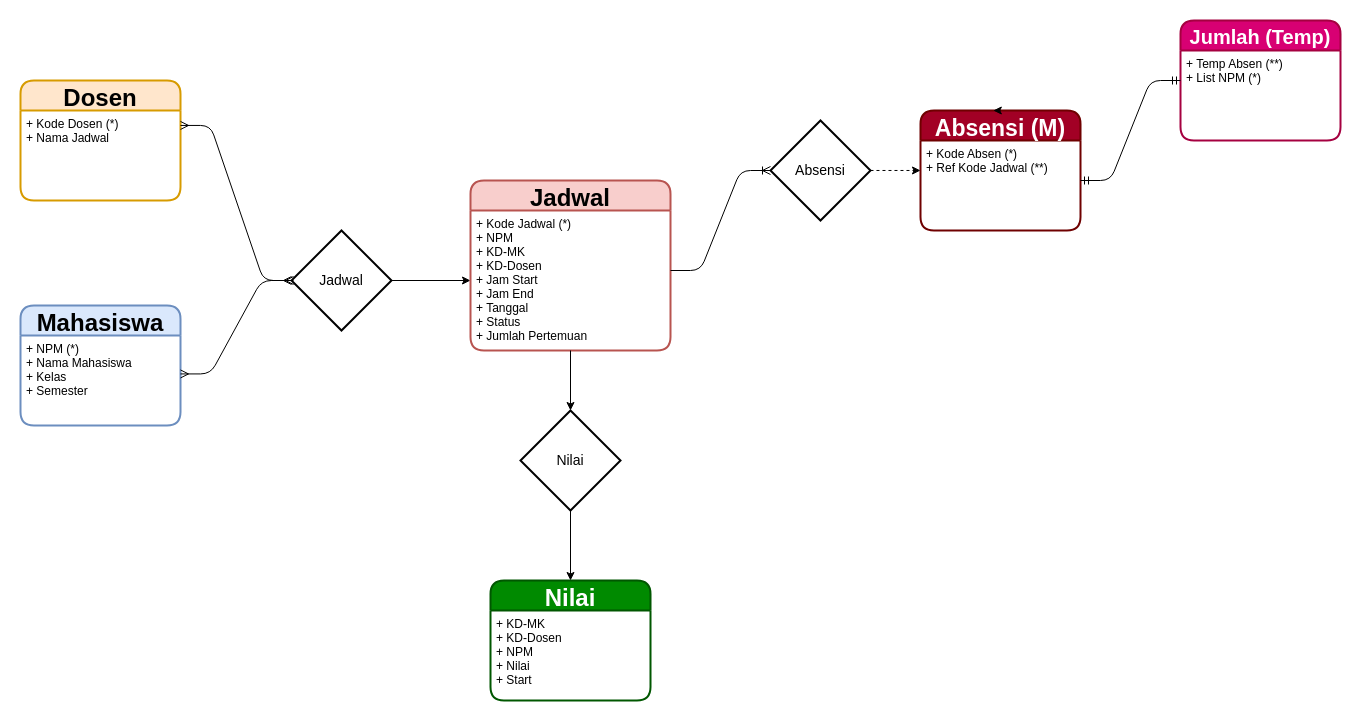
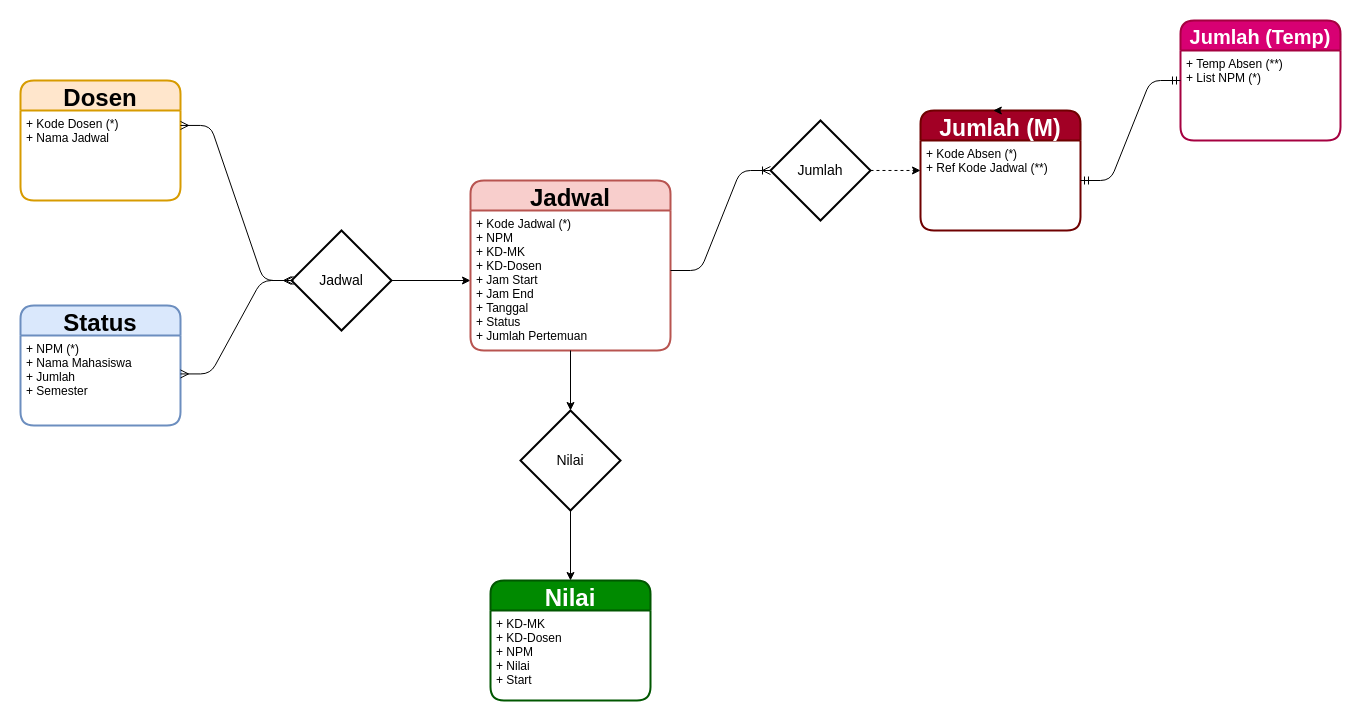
  <mxCell id="0" />
  <mxCell id="1" parent="0" />
- <mxCell id="2" value="Mahasiswa" style="swimlane;childLayout=stackLayout;horizontal=1;startSize=30;horizontalStack=0;fillColor=#dae8fc;rounded=1;fontSize=24;fontStyle=1;strokeWidth=2;resizeParent=0;resizeLast=1;shadow=0;dashed=0;align=center;strokeColor=#6c8ebf;" vertex="1" parent="1"><mxGeometry x="20" y="305" width="160" height="120" as="geometry" /></mxCell>
- <mxCell id="3" value="+ NPM (*)&#10;+ Nama Mahasiswa&#10;+ Kelas&#10;+ Semester" style="align=left;strokeColor=none;fillColor=none;spacingLeft=4;fontSize=12;verticalAlign=top;resizable=0;rotatable=0;part=1;" vertex="1" parent="2"><mxGeometry y="30" width="160" height="90" as="geometry" /></mxCell>
+ <mxCell id="2" value="Status" style="swimlane;childLayout=stackLayout;horizontal=1;startSize=30;horizontalStack=0;fillColor=#dae8fc;rounded=1;fontSize=24;fontStyle=1;strokeWidth=2;resizeParent=0;resizeLast=1;shadow=0;dashed=0;align=center;strokeColor=#6c8ebf;" vertex="1" parent="1"><mxGeometry x="20" y="305" width="160" height="120" as="geometry" /></mxCell>
+ <mxCell id="3" value="+ NPM (*)&#10;+ Nama Mahasiswa&#10;+ Jumlah&#10;+ Semester" style="align=left;strokeColor=none;fillColor=none;spacingLeft=4;fontSize=12;verticalAlign=top;resizable=0;rotatable=0;part=1;" vertex="1" parent="2"><mxGeometry y="30" width="160" height="90" as="geometry" /></mxCell>
  <mxCell id="4" value="" style="edgeStyle=orthogonalEdgeStyle;rounded=0;orthogonalLoop=1;jettySize=auto;html=1;fontSize=20;" edge="1" parent="1" source="5" target="7"><mxGeometry relative="1" as="geometry" /></mxCell>
  <mxCell id="5" value="Jadwal" style="shape=rhombus;strokeWidth=2;fontSize=17;perimeter=rhombusPerimeter;whiteSpace=wrap;html=1;align=center;fontSize=14;" vertex="1" parent="1"><mxGeometry x="291" y="230" width="100" height="100" as="geometry" /></mxCell>
  <mxCell id="6" value="Jadwal" style="swimlane;childLayout=stackLayout;horizontal=1;startSize=30;horizontalStack=0;fillColor=#f8cecc;rounded=1;fontSize=24;fontStyle=1;strokeWidth=2;resizeParent=0;resizeLast=1;shadow=0;dashed=0;align=center;strokeColor=#b85450;" vertex="1" parent="1"><mxGeometry x="470" y="180" width="200" height="170" as="geometry" /></mxCell>
  <mxCell id="7" value="+ Kode Jadwal (*)&#10;+ NPM&#10;+ KD-MK&#10;+ KD-Dosen&#10;+ Jam Start&#10;+ Jam End&#10;+ Tanggal&#10;+ Status&#10;+ Jumlah Pertemuan" style="align=left;strokeColor=none;fillColor=none;spacingLeft=4;fontSize=12;verticalAlign=top;resizable=0;rotatable=0;part=1;" vertex="1" parent="6"><mxGeometry y="30" width="200" height="140" as="geometry" /></mxCell>
- <mxCell id="8" value="Absensi (M)" style="swimlane;childLayout=stackLayout;horizontal=1;startSize=30;horizontalStack=0;fillColor=#a20025;rounded=1;fontSize=23;fontStyle=1;strokeWidth=2;resizeParent=0;resizeLast=1;shadow=0;dashed=0;align=center;strokeColor=#6F0000;fontColor=#ffffff;" vertex="1" parent="1"><mxGeometry x="920" y="110" width="160" height="120" as="geometry" /></mxCell>
+ <mxCell id="8" value="Jumlah (M)" style="swimlane;childLayout=stackLayout;horizontal=1;startSize=30;horizontalStack=0;fillColor=#a20025;rounded=1;fontSize=23;fontStyle=1;strokeWidth=2;resizeParent=0;resizeLast=1;shadow=0;dashed=0;align=center;strokeColor=#6F0000;fontColor=#ffffff;" vertex="1" parent="1"><mxGeometry x="920" y="110" width="160" height="120" as="geometry" /></mxCell>
  <mxCell id="9" value="+ Kode Absen (*)&#10;+ Ref Kode Jadwal (**)" style="align=left;strokeColor=none;fillColor=none;spacingLeft=4;fontSize=12;verticalAlign=top;resizable=0;rotatable=0;part=1;" vertex="1" parent="8"><mxGeometry y="30" width="160" height="90" as="geometry" /></mxCell>
  <mxCell id="10" value="Jumlah (Temp)" style="swimlane;childLayout=stackLayout;horizontal=1;startSize=30;horizontalStack=0;fillColor=#d80073;rounded=1;fontSize=20;fontStyle=1;strokeWidth=2;resizeParent=0;resizeLast=1;shadow=0;dashed=0;align=center;strokeColor=#A50040;fontColor=#ffffff;" vertex="1" parent="1"><mxGeometry x="1180" y="20" width="160" height="120" as="geometry" /></mxCell>
  <mxCell id="11" value="+ Temp Absen (**)&#10;+ List NPM (*)" style="align=left;strokeColor=none;fillColor=none;spacingLeft=4;fontSize=12;verticalAlign=top;resizable=0;rotatable=0;part=1;" vertex="1" parent="10"><mxGeometry y="30" width="160" height="90" as="geometry" /></mxCell>
  <mxCell id="12" style="edgeStyle=orthogonalEdgeStyle;rounded=0;orthogonalLoop=1;jettySize=auto;html=1;exitX=0.5;exitY=0;exitDx=0;exitDy=0;entryX=0.455;entryY=0;entryDx=0;entryDy=0;entryPerimeter=0;fontSize=20;" edge="1" parent="1" source="8" target="8"><mxGeometry relative="1" as="geometry" /></mxCell>
  <mxCell id="13" value="Nilai" style="swimlane;childLayout=stackLayout;horizontal=1;startSize=30;horizontalStack=0;fillColor=#008a00;rounded=1;fontSize=24;fontStyle=1;strokeWidth=2;resizeParent=0;resizeLast=1;shadow=0;dashed=0;align=center;strokeColor=#005700;fontColor=#ffffff;" vertex="1" parent="1"><mxGeometry x="490" y="580" width="160" height="120" as="geometry" /></mxCell>
  <mxCell id="14" value="+ KD-MK &#10;+ KD-Dosen&#10;+ NPM&#10;+ Nilai&#10;+ Start" style="align=left;strokeColor=none;fillColor=none;spacingLeft=4;fontSize=12;verticalAlign=top;resizable=0;rotatable=0;part=1;" vertex="1" parent="13"><mxGeometry y="30" width="160" height="90" as="geometry" /></mxCell>
  <mxCell id="15" value="Dosen" style="swimlane;childLayout=stackLayout;horizontal=1;startSize=30;horizontalStack=0;fillColor=#ffe6cc;rounded=1;fontSize=24;fontStyle=1;strokeWidth=2;resizeParent=0;resizeLast=1;shadow=0;dashed=0;align=center;strokeColor=#d79b00;" vertex="1" parent="1"><mxGeometry x="20" y="80" width="160" height="120" as="geometry" /></mxCell>
  <mxCell id="16" value="+ Kode Dosen (*)&#10;+ Nama Jadwal" style="align=left;strokeColor=none;fillColor=none;spacingLeft=4;fontSize=12;verticalAlign=top;resizable=0;rotatable=0;part=1;" vertex="1" parent="15"><mxGeometry y="30" width="160" height="90" as="geometry" /></mxCell>
  <mxCell id="17" value="" style="edgeStyle=entityRelationEdgeStyle;fontSize=12;html=1;endArrow=ERmany;startArrow=ERmany;exitX=1;exitY=0.166;exitDx=0;exitDy=0;exitPerimeter=0;" edge="1" parent="1" source="16"><mxGeometry width="100" height="100" relative="1" as="geometry"><mxPoint x="200" y="110" as="sourcePoint" /><mxPoint x="293" y="280" as="targetPoint" /></mxGeometry></mxCell>
  <mxCell id="18" value="" style="edgeStyle=entityRelationEdgeStyle;fontSize=12;html=1;endArrow=ERmany;startArrow=ERmany;exitX=1;exitY=0.427;exitDx=0;exitDy=0;exitPerimeter=0;" edge="1" parent="1" source="3"><mxGeometry width="100" height="100" relative="1" as="geometry"><mxPoint x="191" y="380" as="sourcePoint" /><mxPoint x="291" y="280" as="targetPoint" /></mxGeometry></mxCell>
  <mxCell id="19" style="edgeStyle=orthogonalEdgeStyle;rounded=0;orthogonalLoop=1;jettySize=auto;html=1;entryX=0.5;entryY=0;entryDx=0;entryDy=0;fontSize=20;" edge="1" parent="1" source="20" target="13"><mxGeometry relative="1" as="geometry" /></mxCell>
  <mxCell id="20" value="Nilai" style="shape=rhombus;strokeWidth=2;fontSize=17;perimeter=rhombusPerimeter;whiteSpace=wrap;html=1;align=center;fontSize=14;" vertex="1" parent="1"><mxGeometry x="520" y="410" width="100" height="100" as="geometry" /></mxCell>
  <mxCell id="21" style="edgeStyle=orthogonalEdgeStyle;rounded=0;orthogonalLoop=1;jettySize=auto;html=1;entryX=0;entryY=0.333;entryDx=0;entryDy=0;entryPerimeter=0;fontSize=20;dashed=1;" edge="1" parent="1" source="22" target="9"><mxGeometry relative="1" as="geometry" /></mxCell>
- <mxCell id="22" value="Absensi" style="shape=rhombus;strokeWidth=2;fontSize=17;perimeter=rhombusPerimeter;whiteSpace=wrap;html=1;align=center;fontSize=14;" vertex="1" parent="1"><mxGeometry x="770" y="120" width="100" height="100" as="geometry" /></mxCell>
+ <mxCell id="22" value="Jumlah" style="shape=rhombus;strokeWidth=2;fontSize=17;perimeter=rhombusPerimeter;whiteSpace=wrap;html=1;align=center;fontSize=14;" vertex="1" parent="1"><mxGeometry x="770" y="120" width="100" height="100" as="geometry" /></mxCell>
  <mxCell id="23" value="" style="edgeStyle=entityRelationEdgeStyle;fontSize=12;html=1;endArrow=ERoneToMany;" edge="1" parent="1"><mxGeometry width="100" height="100" relative="1" as="geometry"><mxPoint x="670" y="270" as="sourcePoint" /><mxPoint x="770" y="170" as="targetPoint" /></mxGeometry></mxCell>
  <mxCell id="24" value="" style="edgeStyle=entityRelationEdgeStyle;fontSize=12;html=1;endArrow=ERmandOne;startArrow=ERmandOne;" edge="1" parent="1"><mxGeometry width="100" height="100" relative="1" as="geometry"><mxPoint x="1080" y="180" as="sourcePoint" /><mxPoint x="1180" y="80" as="targetPoint" /></mxGeometry></mxCell>
  <mxCell id="25" style="edgeStyle=orthogonalEdgeStyle;rounded=0;orthogonalLoop=1;jettySize=auto;html=1;entryX=0.5;entryY=0;entryDx=0;entryDy=0;fontSize=20;" edge="1" parent="1" source="7" target="20"><mxGeometry relative="1" as="geometry" /></mxCell>
